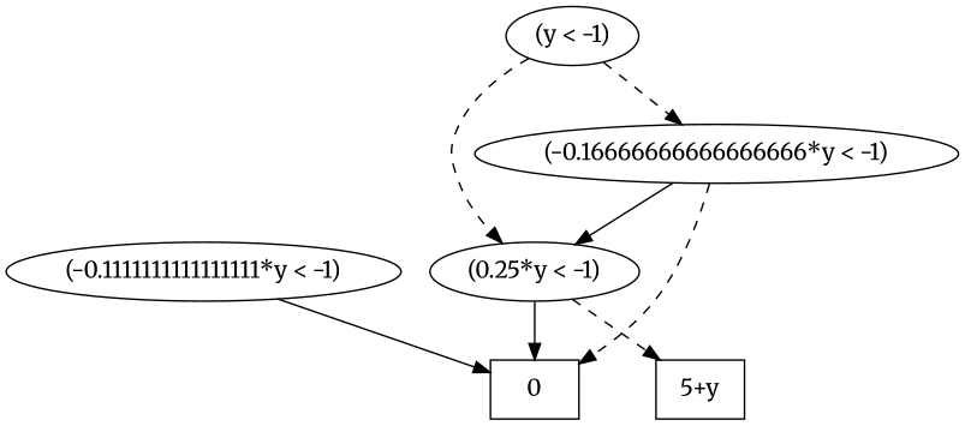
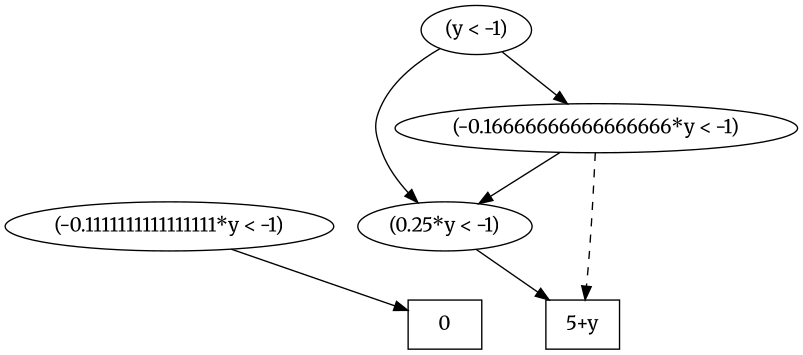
  digraph {
    fontname=Merriweather
    rankdir=TB
    node [fontname=Merriweather]
    edge [fontname=Merriweather]
    n1 [label="(-0.1111111111111111*y < -1)"]
    n2 [label=0 shape=box]
    n3 [label="5+y" shape=box]
    n4 [label="(y < -1)"]
    n5 [label="(0.25*y < -1)"]
    n6 [label="(-0.16666666666666666*y < -1)"]
    subgraph sub_1 {
      rank=same
      n1
    }
    subgraph sub_2 {
      rank=same
      n2
      n3
    }
    subgraph sub_3 {
      rank=same
      n4
    }
    subgraph sub_4 {
      rank=same
      n5
    }
    subgraph sub_5 {
      rank=same
      n6
    }
    n1 -> n2
-   n4 -> n5 [style=dashed]
-   n4 -> n6 [style=dashed]
-   n5 -> n2
-   n5 -> n3 [style=dashed]
-   n6 -> n2 [style=dashed]
+   n4 -> n5
+   n4 -> n6 [style=solid]
+   n5 -> n3 [style=solid]
+   n6 -> n3 [style=dashed]
    n6 -> n5
  }
